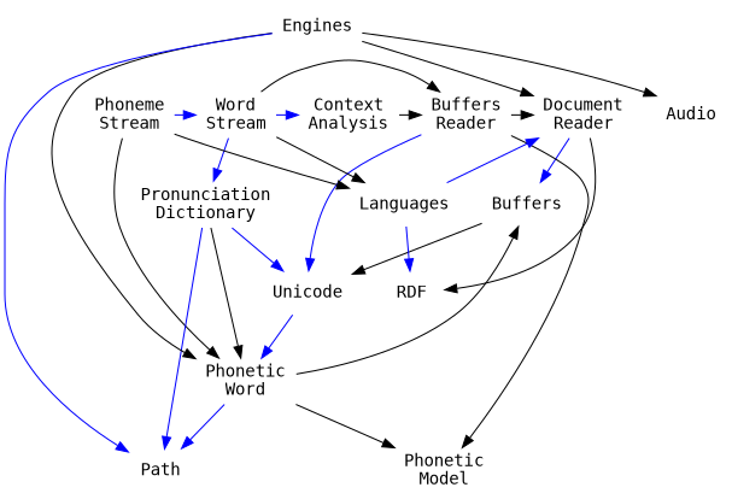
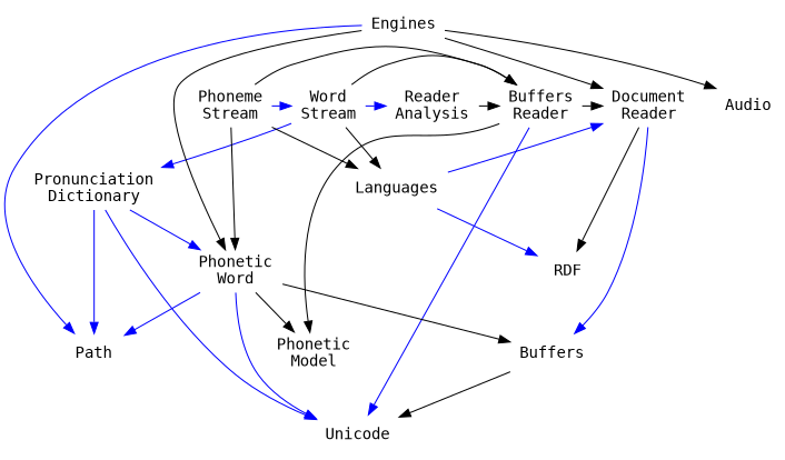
  digraph {
    fontname="DejaVu Sans Mono"
    node [fontname="DejaVu Sans Mono" shape=none]
    edge [color=black fontname="DejaVu Sans Mono"]
    n1 [label="Document&#x0A;Reader"]
    n2 [label="Buffers&#x0A;Reader"]
-   n3 [label="Context&#x0A;Analysis"]
+   n3 [label="Reader&#x0A;Analysis"]
    n4 [label="Word&#x0A;Stream"]
    n5 [label="Phoneme&#x0A;Stream"]
    n6 [label=Buffers]
    n7 [label=RDF]
    n8 [label=Unicode]
    n9 [label="Phonetic&#x0A;Model"]
    n10 [label="Pronunciation&#x0A;Dictionary"]
    n11 [label=Languages]
    n12 [label="Phonetic&#x0A;Word"]
    n13 [label=Audio]
    n14 [label=Path]
    n15 [label=Engines]
    subgraph sub_1 {
      rank=same
      n1
      n2
      n3
      n4
      n5
    }
    n1 -> n6 [color=blue]
    n1 -> n7
    n2 -> n1
    n2 -> n8 [color=blue]
    n2 -> n9
    n3 -> n2
    n4 -> n2
    n4 -> n3 [color=blue]
    n4 -> n10 [color=blue]
    n4 -> n11
+   n5 -> n2
    n5 -> n4 [color=blue]
    n5 -> n11
    n5 -> n12
    n6 -> n8
    n10 -> n8 [color=blue]
-   n10 -> n12
+   n10 -> n12 [color=blue]
    n10 -> n14 [color=blue]
    n11 -> n1 [color=blue]
    n11 -> n7 [color=blue]
    n12 -> n6
-   n8 -> n12 [color=blue]
+   n12 -> n8 [color=blue]
    n12 -> n9
    n12 -> n14 [color=blue]
    n15 -> n1
    n15 -> n12
    n15 -> n13
    n15 -> n14 [color=blue]
  }
